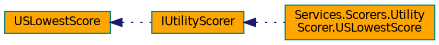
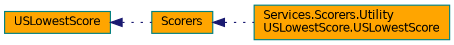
  digraph {
    rankdir=LR
    node [color=teal fillcolor=orange fontname=Helvetica fontsize=10 shape=record style=filled]
    edge [color=midnightblue dir=back fontname=Helvetica fontsize=10 labelfontname=Helvetica labelfontsize=10 style=dotted]
-   n1 [fontcolor=black height=0.2 label="Services.Scorers.Utility\lScorer.USLowestScore" width=0.4]
-   n2 [height=0.2 label=IUtilityScorer width=0.4]
+   n1 [fontcolor=black height=0.2 label="Services.Scorers.Utility\lUSLowestScore.USLowestScore" width=0.4]
+   n2 [height=0.2 label=Scorers width=0.4]
    n3 [height=0.2 label=USLowestScore width=0.4]
    n2 -> n1
    n3 -> n2
  }
